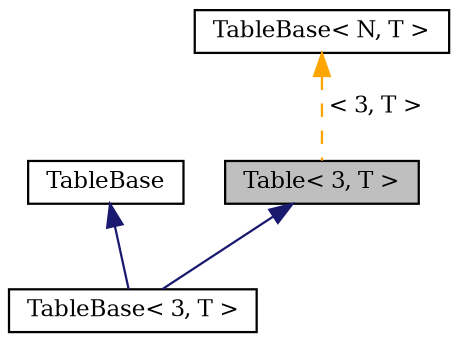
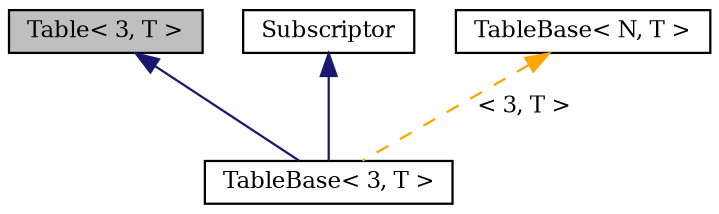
  digraph {
    fontname="DejaVu Serif"
    node [color=black fillcolor=white fontname="DejaVu Serif" fontsize=10 shape=record style=filled]
    edge [color=midnightblue dir=back fontname="DejaVu Serif" fontsize=10 labelfontname=Helvetica labelfontsize=10 style=solid]
    n1 [fillcolor=grey75 fontcolor=black height=0.2 label="Table\< 3, T \>" width=0.4]
    n2 [height=0.2 label="TableBase\< 3, T \>" width=0.4]
-   n3 [height=0.2 label=TableBase width=0.4]
+   n3 [height=0.2 label=Subscriptor width=0.4]
    n4 [height=0.2 label="TableBase\< N, T \>" width=0.4]
    n1 -> n2
    n3 -> n2
-   n4 -> n1 [color=orange label=" \< 3, T \>" style=dashed]
+   n4 -> n2 [color=orange label=" \< 3, T \>" style=dashed]
  }
